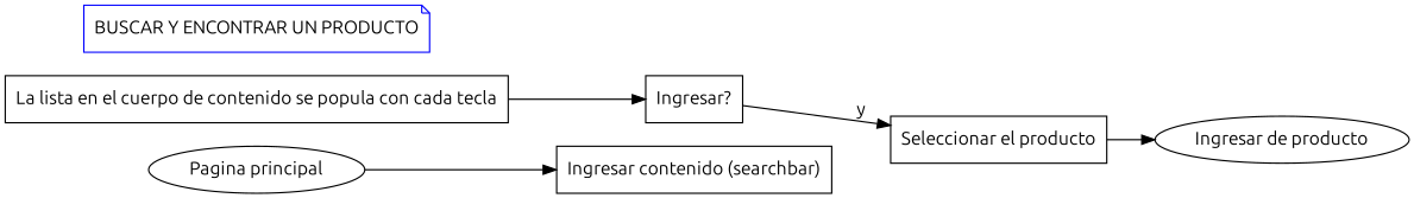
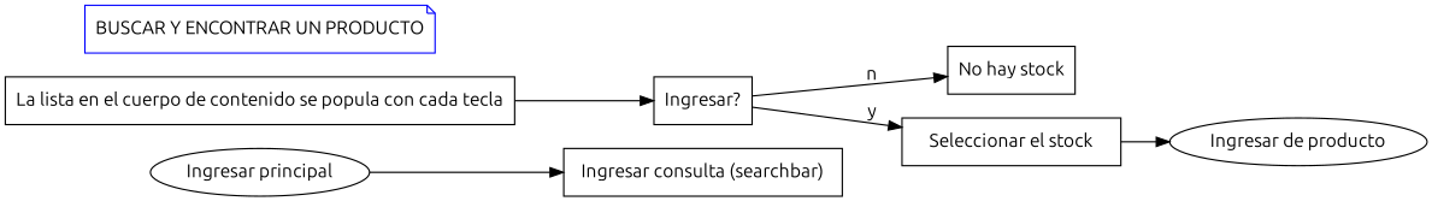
  digraph {
    fontname=Ubuntu
    rankdir=LR
    node [fontname=Ubuntu shape=box]
    edge [fontname=Ubuntu]
-   "Pagina principal" [shape=ellipse]
+   "Pagina principal" [shape=ellipse label="Ingresar principal"]
    n2 [label="Ingresar de producto" shape=ellipse]
    "BUSCAR Y ENCONTRAR UN PRODUCTO" [color=blue shape=note]
-   "Ingresar consulta (searchbar)" [label="Ingresar contenido (searchbar)"]
+   "Ingresar consulta (searchbar)"
    n5 [label="Ingresar?"]
    "La lista en el cuerpo de contenido se popula con cada tecla"
-   "Seleccionar el producto"
+   "No hay stock"
+   "Seleccionar el producto" [label="Seleccionar el stock"]
    subgraph sub_1 {
      "Pagina principal"
      n2
    }
    subgraph sub_2 {
      "BUSCAR Y ENCONTRAR UN PRODUCTO"
    }
    "Pagina principal" -> "Ingresar consulta (searchbar)"
+   n5 -> "No hay stock" [label=n]
    n5 -> "Seleccionar el producto" [label=y]
    "La lista en el cuerpo de contenido se popula con cada tecla" -> n5
    "Seleccionar el producto" -> n2
  }
